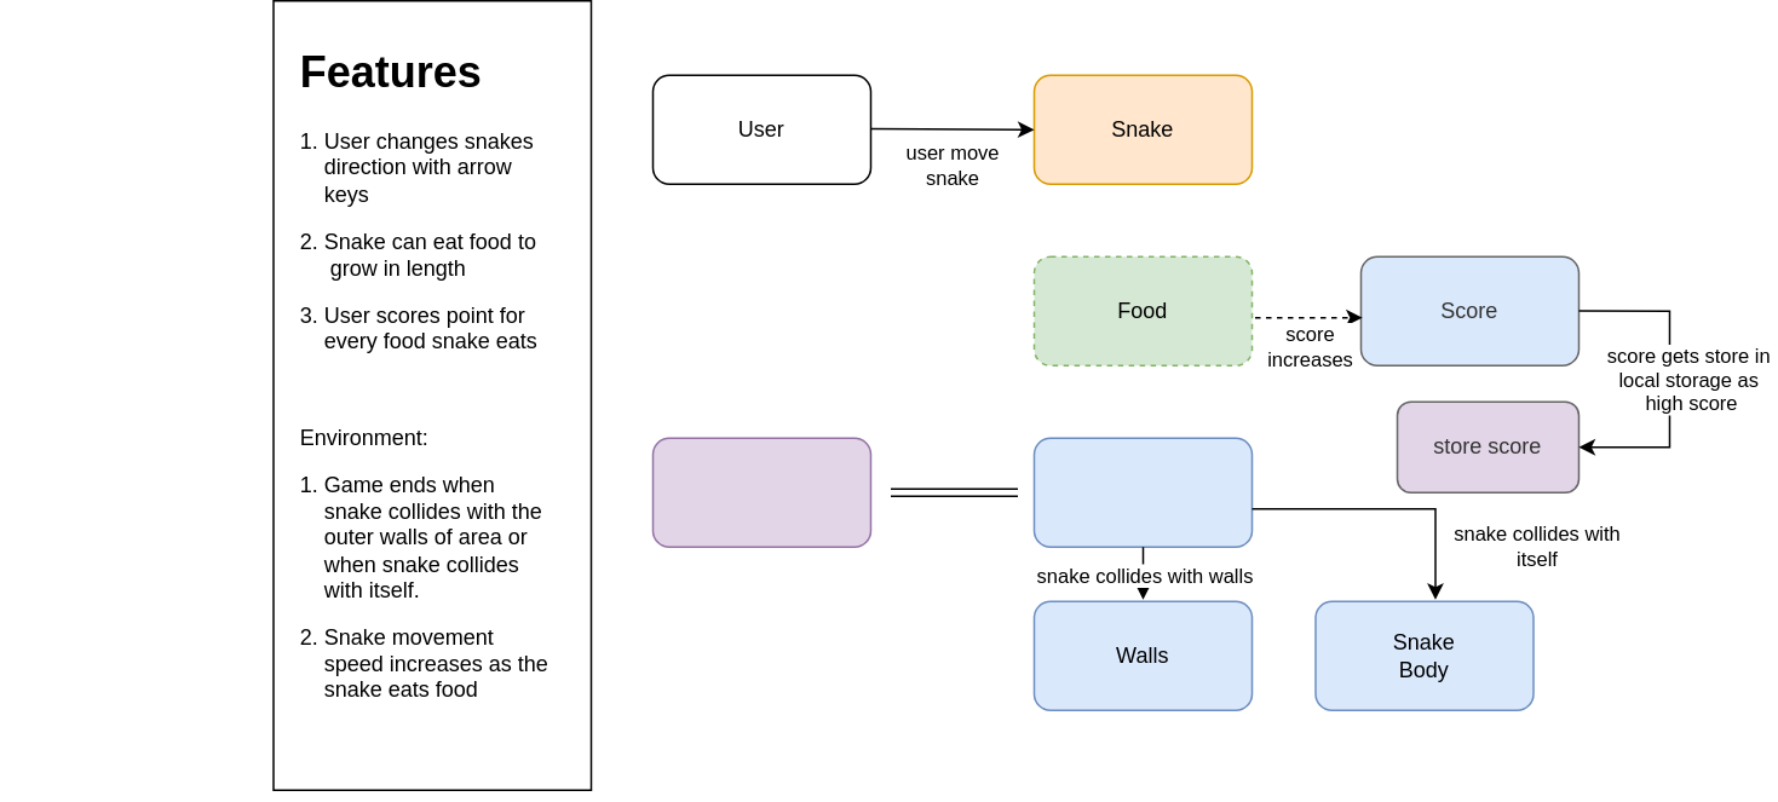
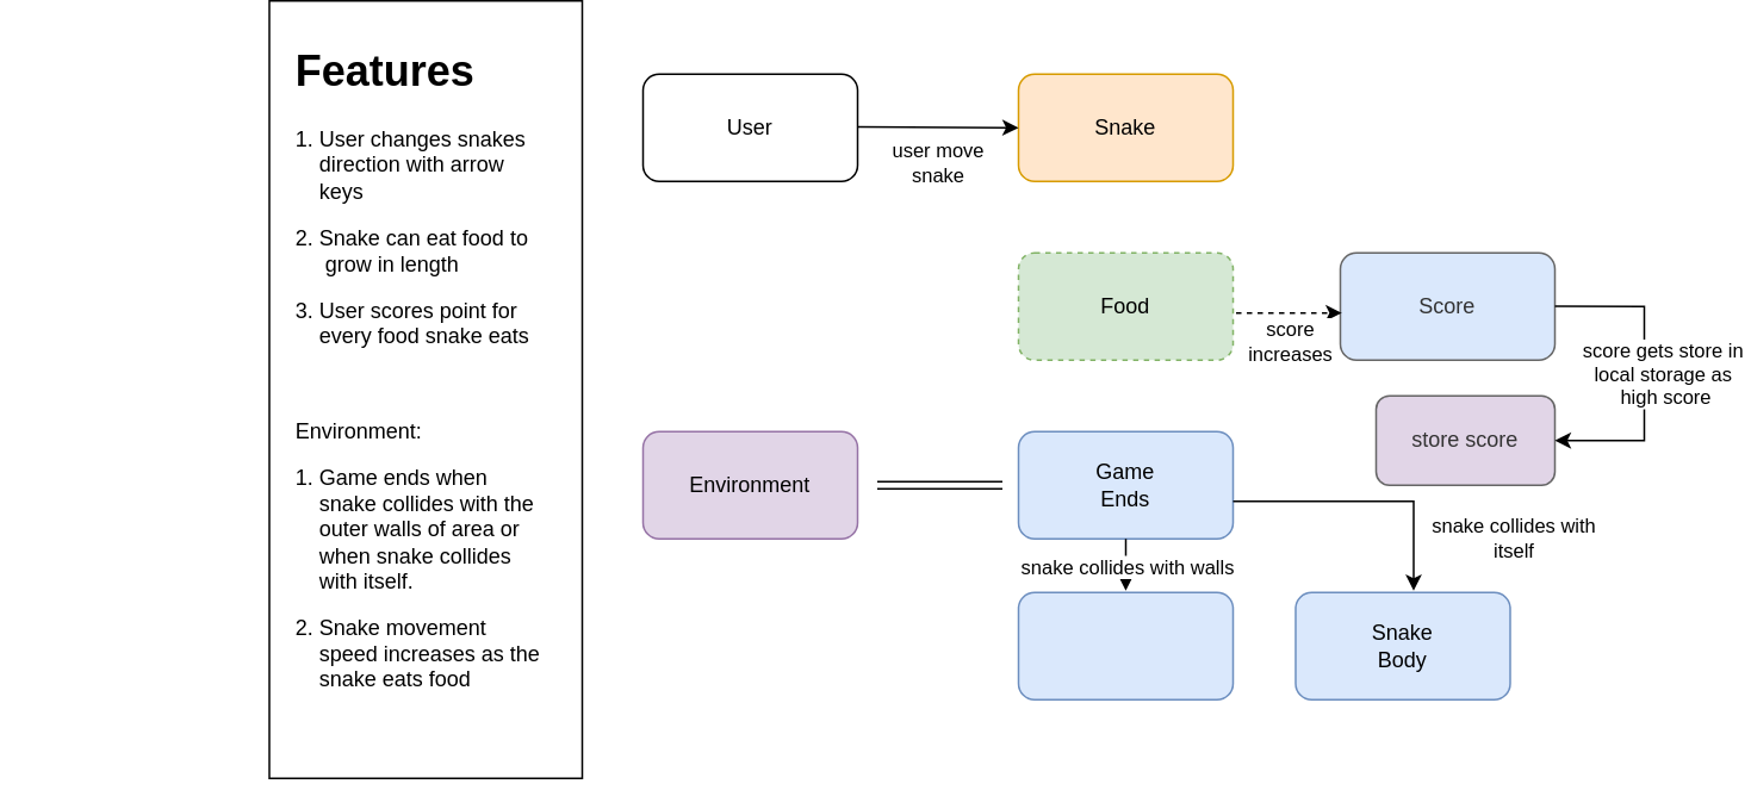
  <mxCell id="0" />
  <mxCell id="1" parent="0" />
  <mxCell id="2" value="" style="rounded=1;whiteSpace=wrap;html=1;" vertex="1" parent="1"><mxGeometry x="359" y="41" width="120" height="60" as="geometry" /></mxCell>
  <mxCell id="3" value="User" style="text;html=1;strokeColor=none;fillColor=none;align=center;verticalAlign=middle;whiteSpace=wrap;rounded=0;" vertex="1" parent="1"><mxGeometry x="389" y="56" width="60" height="30" as="geometry" /></mxCell>
  <mxCell id="4" value="" style="rounded=0;whiteSpace=wrap;html=1;rotation=90;" vertex="1" parent="1"><mxGeometry x="20" y="130" width="435" height="175" as="geometry" /></mxCell>
  <mxCell id="5" value="&lt;h1&gt;Features&lt;/h1&gt;&lt;p&gt;1. User changes snakes&amp;nbsp; &amp;nbsp; &amp;nbsp; &amp;nbsp; direction with arrow&amp;nbsp; &amp;nbsp; &amp;nbsp; &amp;nbsp; &amp;nbsp; &amp;nbsp; keys&lt;/p&gt;&lt;p&gt;2. Snake can eat food to&amp;nbsp; &amp;nbsp; &amp;nbsp; &amp;nbsp; &amp;nbsp;grow in length&lt;/p&gt;&lt;p&gt;3. User scores point for&amp;nbsp; &amp;nbsp; &amp;nbsp; &amp;nbsp; &amp;nbsp; every food snake eats&lt;/p&gt;&lt;p&gt;&lt;br&gt;&lt;/p&gt;&lt;p&gt;Environment:&lt;/p&gt;&lt;p&gt;1. Game ends when&amp;nbsp; &amp;nbsp; &amp;nbsp; &amp;nbsp; &amp;nbsp; &amp;nbsp; &amp;nbsp; snake collides with the&amp;nbsp; &amp;nbsp; &amp;nbsp; outer walls of area or&amp;nbsp; &amp;nbsp; &amp;nbsp; &amp;nbsp; when snake collides&amp;nbsp; &amp;nbsp; &amp;nbsp; &amp;nbsp; &amp;nbsp; with itself.&lt;/p&gt;&lt;p&gt;2. Snake movement&amp;nbsp; &amp;nbsp; &amp;nbsp; &amp;nbsp; &amp;nbsp; &amp;nbsp; &amp;nbsp; speed increases as the&amp;nbsp; &amp;nbsp; &amp;nbsp; snake eats food&lt;/p&gt;" style="text;html=1;strokeColor=none;fillColor=none;spacing=5;spacingTop=-20;whiteSpace=wrap;overflow=hidden;rounded=0;" vertex="1" parent="1"><mxGeometry x="160" y="20" width="150" height="400" as="geometry" /></mxCell>
  <mxCell id="6" value="User" style="text;html=1;strokeColor=none;fillColor=none;align=center;verticalAlign=middle;whiteSpace=wrap;rounded=0;" vertex="1" parent="1"><mxGeometry x="599" y="56" width="60" height="30" as="geometry" /></mxCell>
  <mxCell id="7" value="Snake" style="rounded=1;whiteSpace=wrap;html=1;fillColor=#ffe6cc;strokeColor=#d79b00;" vertex="1" parent="1"><mxGeometry x="569" y="41" width="120" height="60" as="geometry" /></mxCell>
  <mxCell id="8" value="Food" style="rounded=1;whiteSpace=wrap;html=1;fillColor=#d5e8d4;strokeColor=#82b366;dashed=1;" vertex="1" parent="1"><mxGeometry x="569" y="141" width="120" height="60" as="geometry" /></mxCell>
  <mxCell id="9" value="Score" style="rounded=1;whiteSpace=wrap;html=1;fillColor=#dae8fc;strokeColor=#666666;fontColor=#333333;" vertex="1" parent="1"><mxGeometry x="749" y="141" width="120" height="60" as="geometry" /></mxCell>
  <mxCell id="10" value="" style="rounded=1;whiteSpace=wrap;html=1;fillColor=#e1d5e7;strokeColor=#9673a6;" vertex="1" parent="1"><mxGeometry x="359" y="241" width="120" height="60" as="geometry" /></mxCell>
+ <mxCell id="11" value="Environment" style="text;html=1;strokeColor=none;fillColor=none;align=center;verticalAlign=middle;whiteSpace=wrap;rounded=0;" vertex="1" parent="1"><mxGeometry x="389" y="256" width="60" height="30" as="geometry" /></mxCell>
  <mxCell id="12" value="" style="rounded=1;whiteSpace=wrap;html=1;fillColor=#dae8fc;strokeColor=#6c8ebf;" vertex="1" parent="1"><mxGeometry x="569" y="241" width="120" height="60" as="geometry" /></mxCell>
+ <mxCell id="13" value="Game Ends" style="text;html=1;strokeColor=none;fillColor=none;align=center;verticalAlign=middle;whiteSpace=wrap;rounded=0;" vertex="1" parent="1"><mxGeometry x="599" y="256" width="60" height="30" as="geometry" /></mxCell>
  <mxCell id="14" value="" style="rounded=1;whiteSpace=wrap;html=1;fillColor=#dae8fc;strokeColor=#6c8ebf;" vertex="1" parent="1"><mxGeometry x="569" y="331" width="120" height="60" as="geometry" /></mxCell>
- <mxCell id="15" value="Walls" style="text;html=1;strokeColor=none;fillColor=none;align=center;verticalAlign=middle;whiteSpace=wrap;rounded=0;" vertex="1" parent="1"><mxGeometry x="599" y="346" width="60" height="30" as="geometry" /></mxCell>
  <mxCell id="16" value="" style="rounded=1;whiteSpace=wrap;html=1;fillColor=#dae8fc;strokeColor=#6c8ebf;" vertex="1" parent="1"><mxGeometry x="724" y="331" width="120" height="60" as="geometry" /></mxCell>
  <mxCell id="17" value="Snake Body" style="text;html=1;strokeColor=none;fillColor=none;align=center;verticalAlign=middle;whiteSpace=wrap;rounded=0;" vertex="1" parent="1"><mxGeometry x="754" y="346" width="60" height="30" as="geometry" /></mxCell>
  <mxCell id="18" value="store score" style="rounded=1;whiteSpace=wrap;html=1;fillColor=#e1d5e7;strokeColor=#666666;fontColor=#333333;" vertex="1" parent="1"><mxGeometry x="769" y="221" width="100" height="50" as="geometry" /></mxCell>
  <mxCell id="19" value="" style="endArrow=classic;html=1;rounded=0;" edge="1" parent="1"><mxGeometry relative="1" as="geometry"><mxPoint x="479" y="70.5" as="sourcePoint" /><mxPoint x="569" y="71" as="targetPoint" /></mxGeometry></mxCell>
  <mxCell id="20" value="user move &lt;br&gt;snake" style="edgeLabel;resizable=0;html=1;align=center;verticalAlign=middle;" connectable="0" vertex="1" parent="19"><mxGeometry relative="1" as="geometry"><mxPoint y="20" as="offset" /></mxGeometry></mxCell>
  <mxCell id="21" value="" style="endArrow=classic;html=1;rounded=0;entryX=0.007;entryY=0.56;entryDx=0;entryDy=0;entryPerimeter=0;exitX=1.014;exitY=0.56;exitDx=0;exitDy=0;exitPerimeter=0;dashed=1;" edge="1" parent="1" source="8" target="9"><mxGeometry relative="1" as="geometry"><mxPoint x="629" y="201" as="sourcePoint" /><mxPoint x="729" y="201" as="targetPoint" /><Array as="points" /></mxGeometry></mxCell>
  <mxCell id="22" value="score &lt;br&gt;increases" style="edgeLabel;resizable=0;html=1;align=center;verticalAlign=middle;" connectable="0" vertex="1" parent="21"><mxGeometry relative="1" as="geometry"><mxPoint y="16" as="offset" /></mxGeometry></mxCell>
  <mxCell id="23" value="" style="endArrow=classic;html=1;rounded=0;entryX=1;entryY=0.5;entryDx=0;entryDy=0;" edge="1" parent="1" target="18"><mxGeometry relative="1" as="geometry"><mxPoint x="869" y="170.8" as="sourcePoint" /><mxPoint x="919" y="251" as="targetPoint" /><Array as="points"><mxPoint x="919" y="171" /><mxPoint x="919" y="246" /></Array></mxGeometry></mxCell>
  <mxCell id="24" value="score gets store in&amp;nbsp;&lt;br&gt;local storage as&amp;nbsp;&lt;br&gt;high score" style="edgeLabel;resizable=0;html=1;align=center;verticalAlign=middle;" connectable="0" vertex="1" parent="23"><mxGeometry relative="1" as="geometry"><mxPoint x="11" as="offset" /></mxGeometry></mxCell>
  <mxCell id="25" value="" style="shape=link;html=1;rounded=0;" edge="1" parent="1"><mxGeometry width="100" relative="1" as="geometry"><mxPoint x="490" y="271" as="sourcePoint" /><mxPoint x="560" y="271" as="targetPoint" /></mxGeometry></mxCell>
  <mxCell id="26" value="" style="endArrow=classic;html=1;rounded=0;exitX=0.5;exitY=1;exitDx=0;exitDy=0;" edge="1" parent="1" source="12"><mxGeometry relative="1" as="geometry"><mxPoint x="540" y="350" as="sourcePoint" /><mxPoint x="629" y="330" as="targetPoint" /></mxGeometry></mxCell>
  <mxCell id="27" value="snake collides with walls" style="edgeLabel;resizable=0;html=1;align=center;verticalAlign=middle;" connectable="0" vertex="1" parent="26"><mxGeometry relative="1" as="geometry" /></mxCell>
  <mxCell id="28" value="" style="endArrow=classic;html=1;rounded=0;" edge="1" parent="1"><mxGeometry relative="1" as="geometry"><mxPoint x="689" y="280" as="sourcePoint" /><mxPoint x="790" y="330" as="targetPoint" /><Array as="points"><mxPoint x="790" y="280" /></Array></mxGeometry></mxCell>
  <mxCell id="29" value="snake collides with&lt;br&gt;itself" style="edgeLabel;resizable=0;html=1;align=center;verticalAlign=middle;" connectable="0" vertex="1" parent="28"><mxGeometry relative="1" as="geometry"><mxPoint x="80" y="20" as="offset" /></mxGeometry></mxCell>
